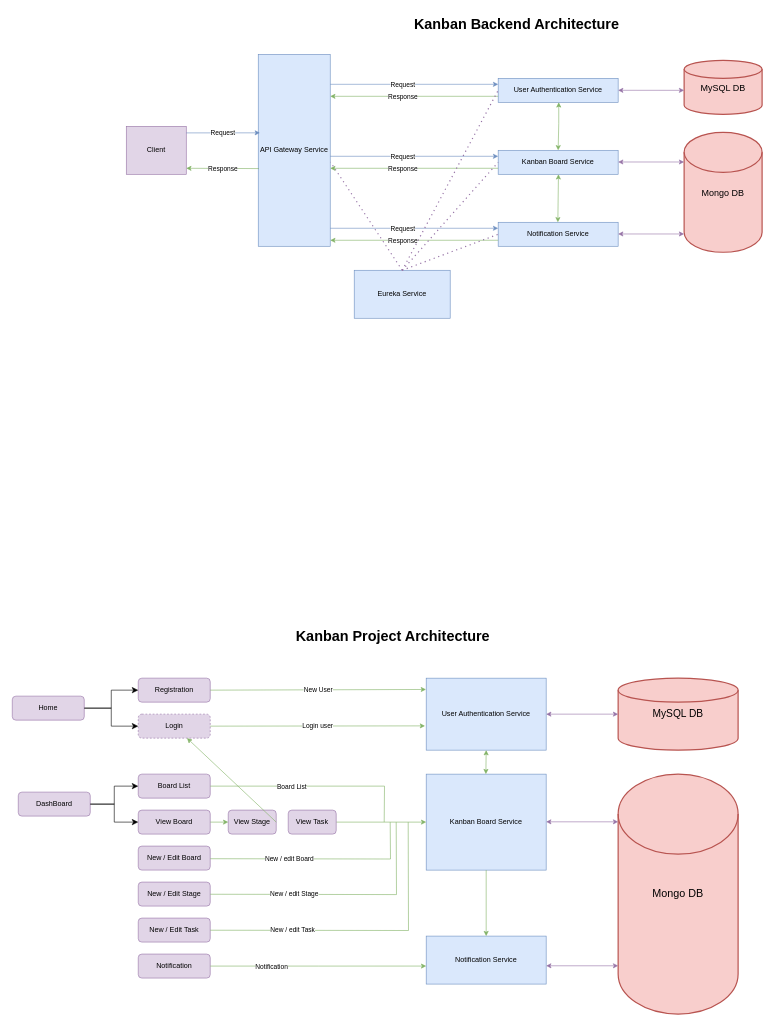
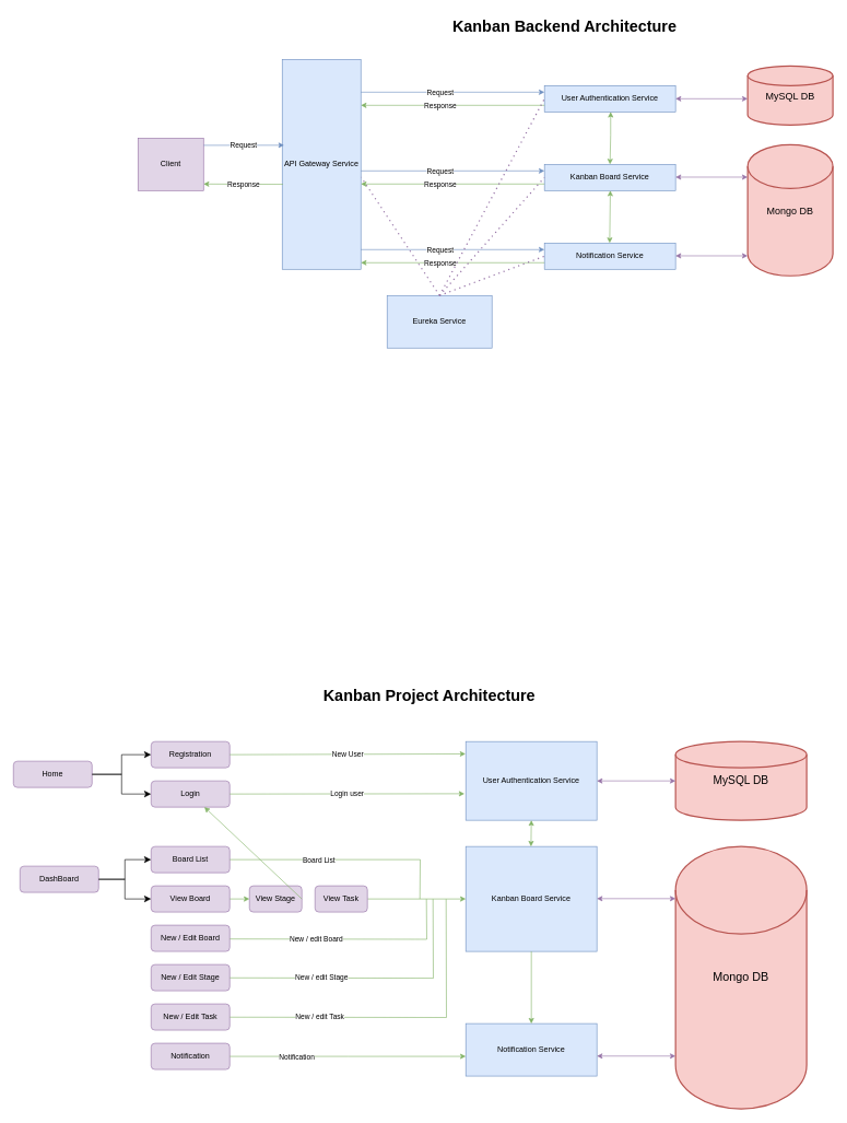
  <mxCell id="0" />
  <mxCell id="1" parent="0" />
  <mxCell id="2" value="" style="edgeStyle=orthogonalEdgeStyle;rounded=0;orthogonalLoop=1;jettySize=auto;html=1;" parent="1" edge="1"><mxGeometry relative="1" as="geometry"><mxPoint x="950" y="1175" as="sourcePoint" /><mxPoint x="950" y="1175" as="targetPoint" /></mxGeometry></mxCell>
  <mxCell id="3" value="&lt;font style=&quot;font-size: 17px;&quot;&gt;MySQL DB&lt;/font&gt;" style="strokeWidth=2;html=1;shape=mxgraph.flowchart.database;whiteSpace=wrap;fillColor=#f8cecc;strokeColor=#b85450;" parent="1" vertex="1"><mxGeometry x="1030" y="1130" width="200" height="120" as="geometry" /></mxCell>
  <mxCell id="4" value="&lt;font style=&quot;font-size: 18px;&quot;&gt;Mongo DB&lt;/font&gt;" style="strokeWidth=2;html=1;shape=mxgraph.flowchart.database;whiteSpace=wrap;fillColor=#f8cecc;strokeColor=#b85450;" parent="1" vertex="1"><mxGeometry x="1030" y="1290" width="200" height="400" as="geometry" /></mxCell>
  <mxCell id="5" value="Registration" style="rounded=1;whiteSpace=wrap;html=1;fillColor=#e1d5e7;strokeColor=#9673a6;" parent="1" vertex="1"><mxGeometry x="230" y="1130" width="120" height="40" as="geometry" /></mxCell>
- <mxCell id="6" value="Login" style="rounded=1;whiteSpace=wrap;html=1;fillColor=#e1d5e7;strokeColor=#9673a6;dashed=1;" parent="1" vertex="1"><mxGeometry x="230" y="1190" width="120" height="40" as="geometry" /></mxCell>
+ <mxCell id="6" value="Login" style="rounded=1;whiteSpace=wrap;html=1;fillColor=#e1d5e7;strokeColor=#9673a6;" parent="1" vertex="1"><mxGeometry x="230" y="1190" width="120" height="40" as="geometry" /></mxCell>
  <mxCell id="7" value="DashBoard" style="rounded=1;whiteSpace=wrap;html=1;fillColor=#e1d5e7;strokeColor=#9673a6;" parent="1" vertex="1"><mxGeometry x="30" y="1320" width="120" height="40" as="geometry" /></mxCell>
  <mxCell id="8" value="Board List" style="rounded=1;whiteSpace=wrap;html=1;fillColor=#e1d5e7;strokeColor=#9673a6;" parent="1" vertex="1"><mxGeometry x="230" y="1290" width="120" height="40" as="geometry" /></mxCell>
  <mxCell id="9" value="New / Edit Board" style="rounded=1;whiteSpace=wrap;html=1;fillColor=#e1d5e7;strokeColor=#9673a6;" parent="1" vertex="1"><mxGeometry x="230" y="1410" width="120" height="40" as="geometry" /></mxCell>
  <mxCell id="10" value="Notification" style="rounded=1;whiteSpace=wrap;html=1;fillColor=#e1d5e7;strokeColor=#9673a6;" parent="1" vertex="1"><mxGeometry x="230" y="1590" width="120" height="40" as="geometry" /></mxCell>
  <mxCell id="11" value="New / Edit Stage" style="rounded=1;whiteSpace=wrap;html=1;fillColor=#e1d5e7;strokeColor=#9673a6;" parent="1" vertex="1"><mxGeometry x="230" y="1470" width="120" height="40" as="geometry" /></mxCell>
  <mxCell id="12" value="New / Edit Task" style="rounded=1;whiteSpace=wrap;html=1;fillColor=#e1d5e7;strokeColor=#9673a6;" parent="1" vertex="1"><mxGeometry x="230" y="1530" width="120" height="40" as="geometry" /></mxCell>
  <mxCell id="13" value="&lt;h1&gt;Kanban Project Architecture&lt;/h1&gt;" style="text;html=1;strokeColor=none;fillColor=none;spacing=5;spacingTop=-20;whiteSpace=wrap;overflow=hidden;rounded=0;" parent="1" vertex="1"><mxGeometry x="487.5" y="1040" width="380" height="50" as="geometry" /></mxCell>
  <mxCell id="14" value="" style="endArrow=classic;html=1;rounded=0;exitX=1;exitY=0.5;exitDx=0;exitDy=0;entryX=-0.003;entryY=0.157;entryDx=0;entryDy=0;entryPerimeter=0;fillColor=#d5e8d4;strokeColor=#82b366;" parent="1" source="5" edge="1"><mxGeometry relative="1" as="geometry"><mxPoint x="380" y="1149.5" as="sourcePoint" /><mxPoint x="709.64" y="1148.84" as="targetPoint" /></mxGeometry></mxCell>
  <mxCell id="15" value="New User" style="edgeLabel;resizable=0;html=1;align=center;verticalAlign=middle;" parent="14" connectable="0" vertex="1"><mxGeometry relative="1" as="geometry" /></mxCell>
  <mxCell id="16" value="" style="endArrow=classic;html=1;rounded=0;exitX=1;exitY=0.5;exitDx=0;exitDy=0;entryX=-0.01;entryY=0.663;entryDx=0;entryDy=0;entryPerimeter=0;fillColor=#d5e8d4;strokeColor=#82b366;" parent="1" source="6" target="38" edge="1"><mxGeometry relative="1" as="geometry"><mxPoint x="370" y="1240" as="sourcePoint" /><mxPoint x="660" y="1210" as="targetPoint" /></mxGeometry></mxCell>
  <mxCell id="17" value="Login user" style="edgeLabel;resizable=0;html=1;align=center;verticalAlign=middle;" parent="16" connectable="0" vertex="1"><mxGeometry relative="1" as="geometry" /></mxCell>
  <mxCell id="18" value="&lt;h1&gt;Kanban Backend Architecture&lt;/h1&gt;" style="text;html=1;strokeColor=none;fillColor=none;spacing=5;spacingTop=-20;whiteSpace=wrap;overflow=hidden;rounded=0;" parent="1" vertex="1"><mxGeometry x="685" y="20" width="350" height="60" as="geometry" /></mxCell>
  <mxCell id="19" value="Client" style="whiteSpace=wrap;html=1;align=center;fillColor=#e1d5e7;strokeColor=#9673a6;" parent="1" vertex="1"><mxGeometry x="210" y="210" width="100" height="80" as="geometry" /></mxCell>
  <mxCell id="20" value="API Gateway Service" style="rounded=0;whiteSpace=wrap;html=1;fillColor=#dae8fc;strokeColor=#6c8ebf;" parent="1" vertex="1"><mxGeometry x="430" y="90" width="120" height="320" as="geometry" /></mxCell>
  <mxCell id="21" value="Eureka Service" style="rounded=0;whiteSpace=wrap;html=1;fillColor=#dae8fc;strokeColor=#6c8ebf;" parent="1" vertex="1"><mxGeometry x="590" y="450" width="160" height="80" as="geometry" /></mxCell>
  <mxCell id="22" value="&lt;font style=&quot;font-size: 15px;&quot;&gt;MySQL DB&lt;/font&gt;" style="strokeWidth=2;html=1;shape=mxgraph.flowchart.database;whiteSpace=wrap;fillColor=#f8cecc;strokeColor=#b85450;" parent="1" vertex="1"><mxGeometry x="1140" y="100" width="130" height="90" as="geometry" /></mxCell>
  <mxCell id="23" value="&lt;font style=&quot;font-size: 15px;&quot;&gt;Mongo DB&lt;/font&gt;" style="strokeWidth=2;html=1;shape=mxgraph.flowchart.database;whiteSpace=wrap;fillColor=#f8cecc;strokeColor=#b85450;" parent="1" vertex="1"><mxGeometry x="1140" y="220" width="130" height="200" as="geometry" /></mxCell>
  <mxCell id="24" value="User Authentication Service" style="rounded=0;whiteSpace=wrap;html=1;fillColor=#dae8fc;strokeColor=#6c8ebf;" parent="1" vertex="1"><mxGeometry x="830" y="130" width="200" height="40" as="geometry" /></mxCell>
  <mxCell id="25" value="Kanban Board Service" style="rounded=0;whiteSpace=wrap;html=1;fillColor=#dae8fc;strokeColor=#6c8ebf;" parent="1" vertex="1"><mxGeometry x="830" y="250" width="200" height="40" as="geometry" /></mxCell>
  <mxCell id="26" value="Notification Service" style="rounded=0;whiteSpace=wrap;html=1;fillColor=#dae8fc;strokeColor=#6c8ebf;" parent="1" vertex="1"><mxGeometry x="830" y="370" width="200" height="40" as="geometry" /></mxCell>
  <mxCell id="27" value="" style="endArrow=classic;html=1;rounded=0;entryX=0.023;entryY=0.409;entryDx=0;entryDy=0;entryPerimeter=0;fillColor=#dae8fc;strokeColor=#6c8ebf;" parent="1" target="20" edge="1"><mxGeometry relative="1" as="geometry"><mxPoint x="310" y="221" as="sourcePoint" /><mxPoint x="420" y="220" as="targetPoint" /></mxGeometry></mxCell>
  <mxCell id="28" value="Request" style="edgeLabel;resizable=0;html=1;align=center;verticalAlign=middle;" parent="27" connectable="0" vertex="1"><mxGeometry relative="1" as="geometry" /></mxCell>
  <mxCell id="29" value="" style="endArrow=classic;html=1;rounded=0;entryX=1;entryY=0.75;entryDx=0;entryDy=0;exitX=0.01;exitY=0.564;exitDx=0;exitDy=0;exitPerimeter=0;fillColor=#d5e8d4;strokeColor=#82b366;" parent="1" edge="1"><mxGeometry relative="1" as="geometry"><mxPoint x="431.2" y="280.48" as="sourcePoint" /><mxPoint x="310" y="280" as="targetPoint" /></mxGeometry></mxCell>
  <mxCell id="30" value="Response" style="edgeLabel;resizable=0;html=1;align=center;verticalAlign=middle;" parent="29" connectable="0" vertex="1"><mxGeometry relative="1" as="geometry" /></mxCell>
  <mxCell id="31" value="" style="endArrow=classic;html=1;rounded=0;fillColor=#dae8fc;strokeColor=#6c8ebf;entryX=0;entryY=0.25;entryDx=0;entryDy=0;" parent="1" target="24" edge="1"><mxGeometry relative="1" as="geometry"><mxPoint x="550" y="140" as="sourcePoint" /><mxPoint x="630" y="140" as="targetPoint" /></mxGeometry></mxCell>
  <mxCell id="32" value="Request" style="edgeLabel;resizable=0;html=1;align=center;verticalAlign=middle;" parent="31" connectable="0" vertex="1"><mxGeometry relative="1" as="geometry"><mxPoint x="-20" as="offset" /></mxGeometry></mxCell>
  <mxCell id="33" value="" style="endArrow=classic;html=1;rounded=0;fillColor=#d5e8d4;strokeColor=#82b366;" parent="1" edge="1"><mxGeometry relative="1" as="geometry"><mxPoint x="830" y="160" as="sourcePoint" /><mxPoint x="550" y="160" as="targetPoint" /></mxGeometry></mxCell>
  <mxCell id="34" value="Response" style="edgeLabel;resizable=0;html=1;align=center;verticalAlign=middle;" parent="33" connectable="0" vertex="1"><mxGeometry relative="1" as="geometry"><mxPoint x="-20" as="offset" /></mxGeometry></mxCell>
  <mxCell id="35" value="" style="endArrow=classic;startArrow=classic;html=1;rounded=0;entryX=0;entryY=0.556;entryDx=0;entryDy=0;entryPerimeter=0;exitX=1;exitY=0.5;exitDx=0;exitDy=0;fillColor=#e1d5e7;strokeColor=#9673a6;" parent="1" source="24" target="22" edge="1"><mxGeometry width="50" height="50" relative="1" as="geometry"><mxPoint x="1040" y="145" as="sourcePoint" /><mxPoint x="1120" y="144.5" as="targetPoint" /></mxGeometry></mxCell>
  <mxCell id="36" value="" style="endArrow=classic;startArrow=classic;html=1;rounded=0;entryX=0;entryY=0.556;entryDx=0;entryDy=0;entryPerimeter=0;exitX=1;exitY=0.5;exitDx=0;exitDy=0;fillColor=#e1d5e7;strokeColor=#9673a6;" parent="1" edge="1"><mxGeometry width="50" height="50" relative="1" as="geometry"><mxPoint x="1030" y="269.5" as="sourcePoint" /><mxPoint x="1140" y="269.5" as="targetPoint" /></mxGeometry></mxCell>
  <mxCell id="37" value="" style="endArrow=classic;startArrow=classic;html=1;rounded=0;entryX=0;entryY=0.556;entryDx=0;entryDy=0;entryPerimeter=0;exitX=1;exitY=0.5;exitDx=0;exitDy=0;fillColor=#e1d5e7;strokeColor=#9673a6;" parent="1" edge="1"><mxGeometry width="50" height="50" relative="1" as="geometry"><mxPoint x="1030" y="389.5" as="sourcePoint" /><mxPoint x="1140" y="389.5" as="targetPoint" /></mxGeometry></mxCell>
  <mxCell id="38" value="User Authentication Service" style="rounded=0;whiteSpace=wrap;html=1;fillColor=#dae8fc;strokeColor=#6c8ebf;" parent="1" vertex="1"><mxGeometry x="710" y="1130" width="200" height="120" as="geometry" /></mxCell>
  <mxCell id="39" style="edgeStyle=orthogonalEdgeStyle;rounded=0;orthogonalLoop=1;jettySize=auto;html=1;exitX=0.5;exitY=1;exitDx=0;exitDy=0;" parent="1" source="12" target="12" edge="1"><mxGeometry relative="1" as="geometry" /></mxCell>
  <mxCell id="40" value="Kanban Board Service" style="rounded=0;whiteSpace=wrap;html=1;fillColor=#dae8fc;strokeColor=#6c8ebf;" parent="1" vertex="1"><mxGeometry x="710" y="1290" width="200" height="160" as="geometry" /></mxCell>
  <mxCell id="41" value="Notification Service" style="rounded=0;whiteSpace=wrap;html=1;fillColor=#dae8fc;strokeColor=#6c8ebf;" parent="1" vertex="1"><mxGeometry x="710" y="1560" width="200" height="80" as="geometry" /></mxCell>
  <mxCell id="42" value="" style="endArrow=classic;startArrow=classic;html=1;rounded=0;entryX=0;entryY=0.5;entryDx=0;entryDy=0;entryPerimeter=0;exitX=1;exitY=0.5;exitDx=0;exitDy=0;fillColor=#e1d5e7;strokeColor=#9673a6;" parent="1" target="3" edge="1"><mxGeometry width="50" height="50" relative="1" as="geometry"><mxPoint x="910" y="1190" as="sourcePoint" /><mxPoint x="1020" y="1190" as="targetPoint" /></mxGeometry></mxCell>
  <mxCell id="43" value="" style="endArrow=classic;startArrow=classic;html=1;rounded=0;entryX=0;entryY=0.5;entryDx=0;entryDy=0;entryPerimeter=0;exitX=1;exitY=0.5;exitDx=0;exitDy=0;fillColor=#e1d5e7;strokeColor=#9673a6;" parent="1" edge="1"><mxGeometry width="50" height="50" relative="1" as="geometry"><mxPoint x="910" y="1369.5" as="sourcePoint" /><mxPoint x="1030" y="1369.5" as="targetPoint" /></mxGeometry></mxCell>
  <mxCell id="44" value="" style="endArrow=classic;startArrow=classic;html=1;rounded=0;entryX=0;entryY=0.5;entryDx=0;entryDy=0;entryPerimeter=0;exitX=1;exitY=0.5;exitDx=0;exitDy=0;fillColor=#e1d5e7;strokeColor=#9673a6;" parent="1" edge="1"><mxGeometry width="50" height="50" relative="1" as="geometry"><mxPoint x="910" y="1609.5" as="sourcePoint" /><mxPoint x="1030" y="1609.5" as="targetPoint" /></mxGeometry></mxCell>
  <mxCell id="45" value="" style="endArrow=none;html=1;rounded=0;fillColor=#d5e8d4;strokeColor=#82b366;edgeStyle=orthogonalEdgeStyle;exitX=1;exitY=0.5;exitDx=0;exitDy=0;endFill=0;" parent="1" source="8" edge="1"><mxGeometry relative="1" as="geometry"><mxPoint x="400" y="1310" as="sourcePoint" /><mxPoint x="640" y="1370" as="targetPoint" /></mxGeometry></mxCell>
  <mxCell id="46" value="Board List" style="edgeLabel;resizable=0;html=1;align=center;verticalAlign=middle;" parent="45" connectable="0" vertex="1"><mxGeometry relative="1" as="geometry"><mxPoint x="-40" as="offset" /></mxGeometry></mxCell>
  <mxCell id="47" value="" style="endArrow=none;html=1;rounded=0;fillColor=#d5e8d4;strokeColor=#82b366;edgeStyle=orthogonalEdgeStyle;endFill=0;" parent="1" edge="1"><mxGeometry relative="1" as="geometry"><mxPoint x="350" y="1431" as="sourcePoint" /><mxPoint x="650" y="1370" as="targetPoint" /></mxGeometry></mxCell>
  <mxCell id="48" value="New / edit Board" style="edgeLabel;resizable=0;html=1;align=right;verticalAlign=middle;" parent="47" connectable="0" vertex="1"><mxGeometry relative="1" as="geometry"><mxPoint x="-8" y="-1" as="offset" /></mxGeometry></mxCell>
  <mxCell id="49" value="" style="endArrow=none;html=1;rounded=0;fillColor=#d5e8d4;strokeColor=#82b366;edgeStyle=orthogonalEdgeStyle;endFill=0;" parent="1" edge="1"><mxGeometry relative="1" as="geometry"><mxPoint x="350" y="1490.25" as="sourcePoint" /><mxPoint x="660" y="1370" as="targetPoint" /></mxGeometry></mxCell>
  <mxCell id="50" value="New / edit Stage" style="edgeLabel;resizable=0;html=1;align=center;verticalAlign=middle;" parent="49" connectable="0" vertex="1"><mxGeometry relative="1" as="geometry"><mxPoint x="-76" y="-1" as="offset" /></mxGeometry></mxCell>
  <mxCell id="51" value="" style="endArrow=none;html=1;rounded=0;fillColor=#d5e8d4;strokeColor=#82b366;edgeStyle=orthogonalEdgeStyle;endFill=0;" parent="1" edge="1"><mxGeometry relative="1" as="geometry"><mxPoint x="350" y="1550.22" as="sourcePoint" /><mxPoint x="680" y="1370" as="targetPoint" /></mxGeometry></mxCell>
  <mxCell id="52" value="New / edit Task" style="edgeLabel;resizable=0;html=1;align=right;verticalAlign=middle;" parent="51" connectable="0" vertex="1"><mxGeometry relative="1" as="geometry"><mxPoint x="-81" y="-1" as="offset" /></mxGeometry></mxCell>
  <mxCell id="53" value="" style="endArrow=classic;html=1;rounded=0;fillColor=#d5e8d4;strokeColor=#82b366;edgeStyle=orthogonalEdgeStyle;endFill=1;exitX=1;exitY=0.5;exitDx=0;exitDy=0;startArrow=none;startFill=0;" parent="1" edge="1" source="10"><mxGeometry relative="1" as="geometry"><mxPoint x="380" y="1609.5" as="sourcePoint" /><mxPoint x="710" y="1609.98" as="targetPoint" /></mxGeometry></mxCell>
  <mxCell id="54" value="Notification" style="edgeLabel;resizable=0;html=1;align=right;verticalAlign=middle;" parent="53" connectable="0" vertex="1"><mxGeometry relative="1" as="geometry"><mxPoint x="-50" as="offset" /></mxGeometry></mxCell>
  <mxCell id="55" value="" style="endArrow=classic;html=1;rounded=0;entryX=0;entryY=0.5;entryDx=0;entryDy=0;fillColor=#d5e8d4;strokeColor=#82b366;exitX=1;exitY=0.5;exitDx=0;exitDy=0;" parent="1" source="80" target="40" edge="1"><mxGeometry width="50" height="50" relative="1" as="geometry"><mxPoint x="360" y="1370" as="sourcePoint" /><mxPoint x="760" y="1410" as="targetPoint" /></mxGeometry></mxCell>
  <mxCell id="56" value="" style="endArrow=classic;html=1;rounded=0;entryX=0.5;entryY=0;entryDx=0;entryDy=0;fillColor=#d5e8d4;strokeColor=#82b366;exitX=0.5;exitY=1;exitDx=0;exitDy=0;" parent="1" source="40" target="41" edge="1"><mxGeometry width="50" height="50" relative="1" as="geometry"><mxPoint x="650" y="1489.5" as="sourcePoint" /><mxPoint x="1010" y="1489.5" as="targetPoint" /></mxGeometry></mxCell>
  <mxCell id="57" value="" style="endArrow=classic;html=1;rounded=0;fillColor=#dae8fc;strokeColor=#6c8ebf;entryX=0;entryY=0.25;entryDx=0;entryDy=0;" parent="1" edge="1"><mxGeometry relative="1" as="geometry"><mxPoint x="550" y="380" as="sourcePoint" /><mxPoint x="830" y="380" as="targetPoint" /></mxGeometry></mxCell>
  <mxCell id="58" value="Request" style="edgeLabel;resizable=0;html=1;align=center;verticalAlign=middle;" parent="57" connectable="0" vertex="1"><mxGeometry relative="1" as="geometry"><mxPoint x="-20" as="offset" /></mxGeometry></mxCell>
  <mxCell id="59" value="" style="endArrow=classic;html=1;rounded=0;fillColor=#dae8fc;strokeColor=#6c8ebf;entryX=0;entryY=0.25;entryDx=0;entryDy=0;" parent="1" edge="1"><mxGeometry relative="1" as="geometry"><mxPoint x="550" y="260" as="sourcePoint" /><mxPoint x="830" y="260" as="targetPoint" /></mxGeometry></mxCell>
  <mxCell id="60" value="Request" style="edgeLabel;resizable=0;html=1;align=center;verticalAlign=middle;" parent="59" connectable="0" vertex="1"><mxGeometry relative="1" as="geometry"><mxPoint x="-20" as="offset" /></mxGeometry></mxCell>
  <mxCell id="61" value="" style="endArrow=classic;html=1;rounded=0;fillColor=#d5e8d4;strokeColor=#82b366;" parent="1" edge="1"><mxGeometry relative="1" as="geometry"><mxPoint x="830" y="280" as="sourcePoint" /><mxPoint x="550" y="280" as="targetPoint" /></mxGeometry></mxCell>
  <mxCell id="62" value="Response" style="edgeLabel;resizable=0;html=1;align=center;verticalAlign=middle;" parent="61" connectable="0" vertex="1"><mxGeometry relative="1" as="geometry"><mxPoint x="-20" as="offset" /></mxGeometry></mxCell>
  <mxCell id="63" value="" style="endArrow=classic;html=1;rounded=0;fillColor=#d5e8d4;strokeColor=#82b366;" parent="1" edge="1"><mxGeometry relative="1" as="geometry"><mxPoint x="830" y="400" as="sourcePoint" /><mxPoint x="550" y="400" as="targetPoint" /></mxGeometry></mxCell>
  <mxCell id="64" value="Response" style="edgeLabel;resizable=0;html=1;align=center;verticalAlign=middle;" parent="63" connectable="0" vertex="1"><mxGeometry relative="1" as="geometry"><mxPoint x="-20" as="offset" /></mxGeometry></mxCell>
  <mxCell id="65" value="" style="endArrow=none;dashed=1;html=1;dashPattern=1 3;strokeWidth=2;rounded=0;exitX=0.5;exitY=0;exitDx=0;exitDy=0;startArrow=none;startFill=0;fillColor=#e1d5e7;strokeColor=#9673a6;" parent="1" source="21" edge="1"><mxGeometry width="50" height="50" relative="1" as="geometry"><mxPoint x="780" y="200" as="sourcePoint" /><mxPoint x="830" y="150" as="targetPoint" /></mxGeometry></mxCell>
  <mxCell id="66" value="" style="endArrow=none;dashed=1;html=1;dashPattern=1 3;strokeWidth=2;rounded=0;exitX=0.5;exitY=0;exitDx=0;exitDy=0;entryX=0;entryY=0.5;entryDx=0;entryDy=0;fillColor=#e1d5e7;strokeColor=#9673a6;startArrow=none;startFill=0;" parent="1" source="21" target="25" edge="1"><mxGeometry width="50" height="50" relative="1" as="geometry"><mxPoint x="680" y="460" as="sourcePoint" /><mxPoint x="840" y="160" as="targetPoint" /></mxGeometry></mxCell>
  <mxCell id="67" value="" style="endArrow=none;dashed=1;html=1;dashPattern=1 3;strokeWidth=2;rounded=0;exitX=0.5;exitY=0;exitDx=0;exitDy=0;entryX=0;entryY=0.5;entryDx=0;entryDy=0;fillColor=#e1d5e7;strokeColor=#9673a6;startArrow=none;startFill=0;" parent="1" source="21" target="26" edge="1"><mxGeometry width="50" height="50" relative="1" as="geometry"><mxPoint x="690" y="470" as="sourcePoint" /><mxPoint x="850" y="170" as="targetPoint" /></mxGeometry></mxCell>
  <mxCell id="68" value="" style="endArrow=none;dashed=1;html=1;dashPattern=1 3;strokeWidth=2;rounded=0;exitX=0.5;exitY=0;exitDx=0;exitDy=0;entryX=1.003;entryY=0.561;entryDx=0;entryDy=0;entryPerimeter=0;endFill=0;startArrow=none;startFill=0;fillColor=#e1d5e7;strokeColor=#9673a6;" parent="1" source="21" target="20" edge="1"><mxGeometry width="50" height="50" relative="1" as="geometry"><mxPoint x="700" y="480" as="sourcePoint" /><mxPoint x="860" y="180" as="targetPoint" /></mxGeometry></mxCell>
  <mxCell id="69" value="" style="endArrow=classic;html=1;rounded=0;exitX=0.5;exitY=0;exitDx=0;exitDy=0;fillColor=#d5e8d4;strokeColor=#82b366;startArrow=classic;startFill=1;" edge="1" parent="1" source="25"><mxGeometry relative="1" as="geometry"><mxPoint x="930" y="245" as="sourcePoint" /><mxPoint x="931" y="170" as="targetPoint" /><Array as="points"><mxPoint x="931" y="205" /></Array></mxGeometry></mxCell>
  <mxCell id="70" value="" style="endArrow=classic;html=1;rounded=0;exitX=0.5;exitY=0;exitDx=0;exitDy=0;fillColor=#d5e8d4;strokeColor=#82b366;startArrow=classic;startFill=1;" edge="1" parent="1"><mxGeometry relative="1" as="geometry"><mxPoint x="929.5" y="370" as="sourcePoint" /><mxPoint x="930.5" y="290" as="targetPoint" /><Array as="points" /></mxGeometry></mxCell>
  <mxCell id="71" value="Home" style="rounded=1;whiteSpace=wrap;html=1;fillColor=#e1d5e7;strokeColor=#9673a6;" vertex="1" parent="1"><mxGeometry x="20" y="1160" width="120" height="40" as="geometry" /></mxCell>
  <mxCell id="72" value="" style="edgeStyle=elbowEdgeStyle;elbow=horizontal;endArrow=classic;html=1;curved=0;rounded=0;endSize=8;startSize=8;entryX=0;entryY=0.5;entryDx=0;entryDy=0;" edge="1" parent="1" target="5"><mxGeometry width="50" height="50" relative="1" as="geometry"><mxPoint x="140" y="1180" as="sourcePoint" /><mxPoint y="1130" as="targetPoint" x="190" /></mxGeometry></mxCell>
  <mxCell id="73" value="" style="edgeStyle=elbowEdgeStyle;elbow=horizontal;endArrow=classic;html=1;curved=0;rounded=0;endSize=8;startSize=8;entryX=0;entryY=0.5;entryDx=0;entryDy=0;" edge="1" parent="1" target="6"><mxGeometry width="50" height="50" relative="1" as="geometry"><mxPoint x="140" y="1180" as="sourcePoint" /><mxPoint y="1130" as="targetPoint" x="190" /><Array as="points" /></mxGeometry></mxCell>
  <mxCell id="74" value="View Board" style="rounded=1;whiteSpace=wrap;html=1;fillColor=#e1d5e7;strokeColor=#9673a6;" vertex="1" parent="1"><mxGeometry x="230" y="1350" width="120" height="40" as="geometry" /></mxCell>
  <mxCell id="75" value="" style="edgeStyle=elbowEdgeStyle;elbow=horizontal;endArrow=classic;html=1;curved=0;rounded=0;endSize=8;startSize=8;" edge="1" parent="1"><mxGeometry width="50" height="50" relative="1" as="geometry"><mxPoint x="150" y="1340" as="sourcePoint" /><mxPoint x="230" y="1310" as="targetPoint" /></mxGeometry></mxCell>
  <mxCell id="76" value="" style="edgeStyle=elbowEdgeStyle;elbow=horizontal;endArrow=classic;html=1;curved=0;rounded=0;endSize=8;startSize=8;" edge="1" parent="1"><mxGeometry width="50" height="50" relative="1" as="geometry"><mxPoint x="150" y="1340" as="sourcePoint" /><mxPoint x="230" y="1370" as="targetPoint" /><Array as="points"><mxPoint y="1360" x="190" /></Array></mxGeometry></mxCell>
  <mxCell id="77" value="" style="endArrow=classic;html=1;rounded=0;entryX=0;entryY=0.5;entryDx=0;entryDy=0;fillColor=#d5e8d4;strokeColor=#82b366;exitX=1;exitY=0.5;exitDx=0;exitDy=0;" edge="1" parent="1" source="74" target="78"><mxGeometry width="50" height="50" relative="1" as="geometry"><mxPoint x="350" y="1370" as="sourcePoint" /><mxPoint x="710" y="1370" as="targetPoint" /></mxGeometry></mxCell>
  <mxCell id="78" value="View Stage" style="rounded=1;whiteSpace=wrap;html=1;fillColor=#e1d5e7;strokeColor=#9673a6;" vertex="1" parent="1"><mxGeometry x="380" y="1350" width="80" height="40" as="geometry" /></mxCell>
  <mxCell id="79" value="" style="endArrow=classic;html=1;rounded=0;fillColor=#d5e8d4;strokeColor=#82b366;exitX=1;exitY=0.5;exitDx=0;exitDy=0;" edge="1" parent="1" source="78" target="6"><mxGeometry width="50" height="50" relative="1" as="geometry"><mxPoint x="460" y="1370" as="sourcePoint" /><mxPoint x="710" y="1370" as="targetPoint" /></mxGeometry></mxCell>
  <mxCell id="80" value="View Task" style="rounded=1;whiteSpace=wrap;html=1;fillColor=#e1d5e7;strokeColor=#9673a6;" vertex="1" parent="1"><mxGeometry x="480" y="1350" width="80" height="40" as="geometry" /></mxCell>
  <mxCell id="81" value="" style="endArrow=classic;html=1;rounded=0;entryX=0.5;entryY=0;entryDx=0;entryDy=0;fillColor=#d5e8d4;strokeColor=#82b366;startArrow=classic;startFill=1;" edge="1" parent="1"><mxGeometry width="50" height="50" relative="1" as="geometry"><mxPoint x="810" y="1250" as="sourcePoint" /><mxPoint x="809.5" y="1290" as="targetPoint" /></mxGeometry></mxCell>
